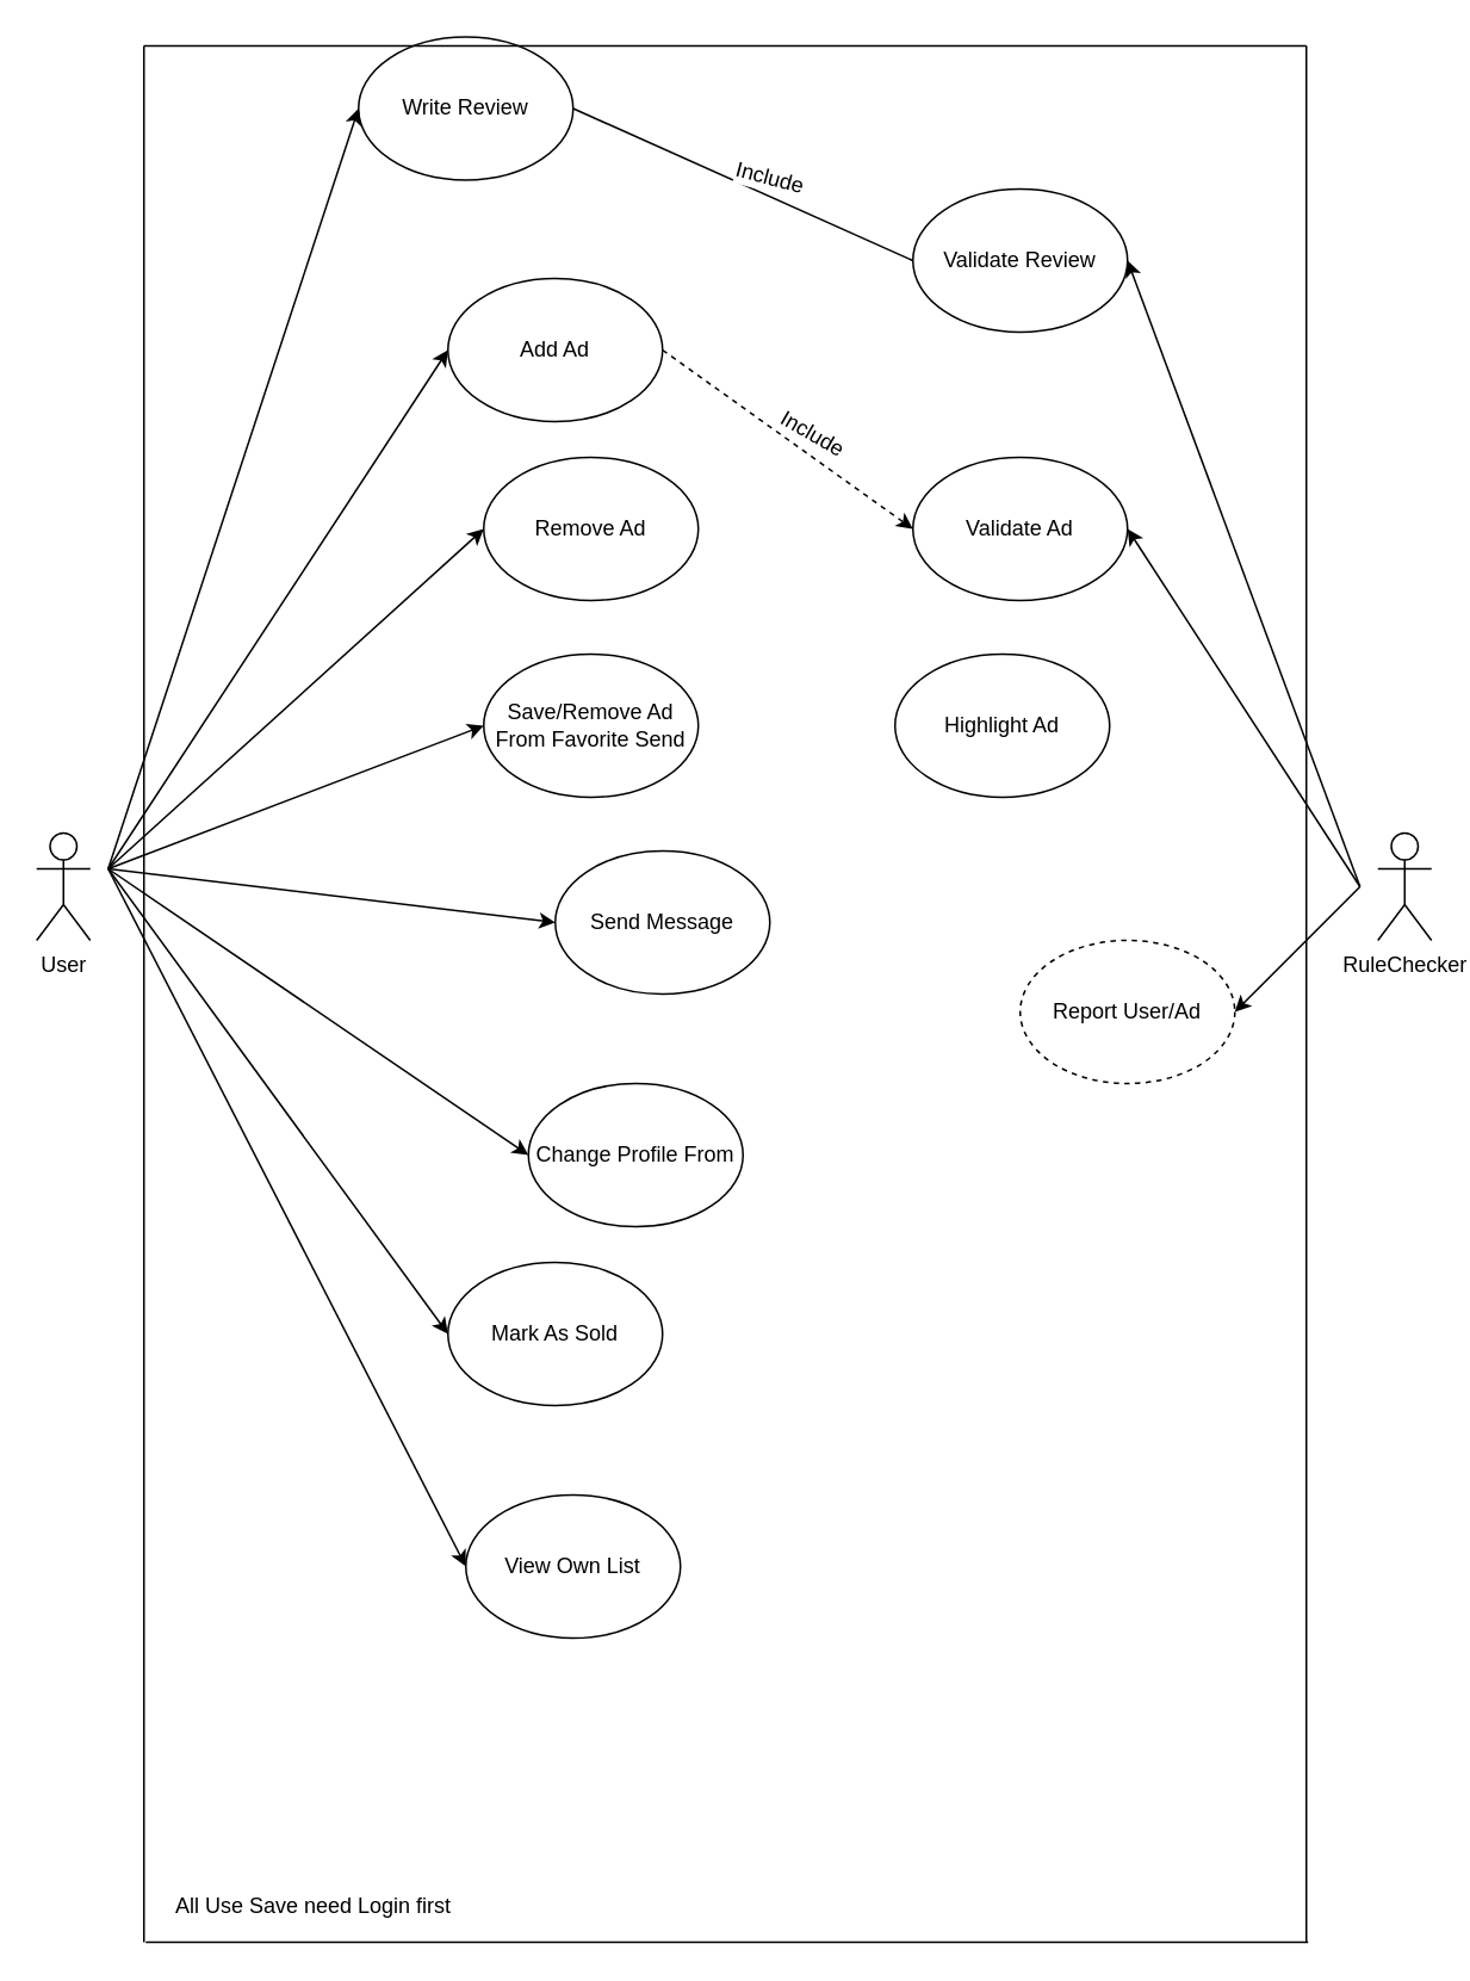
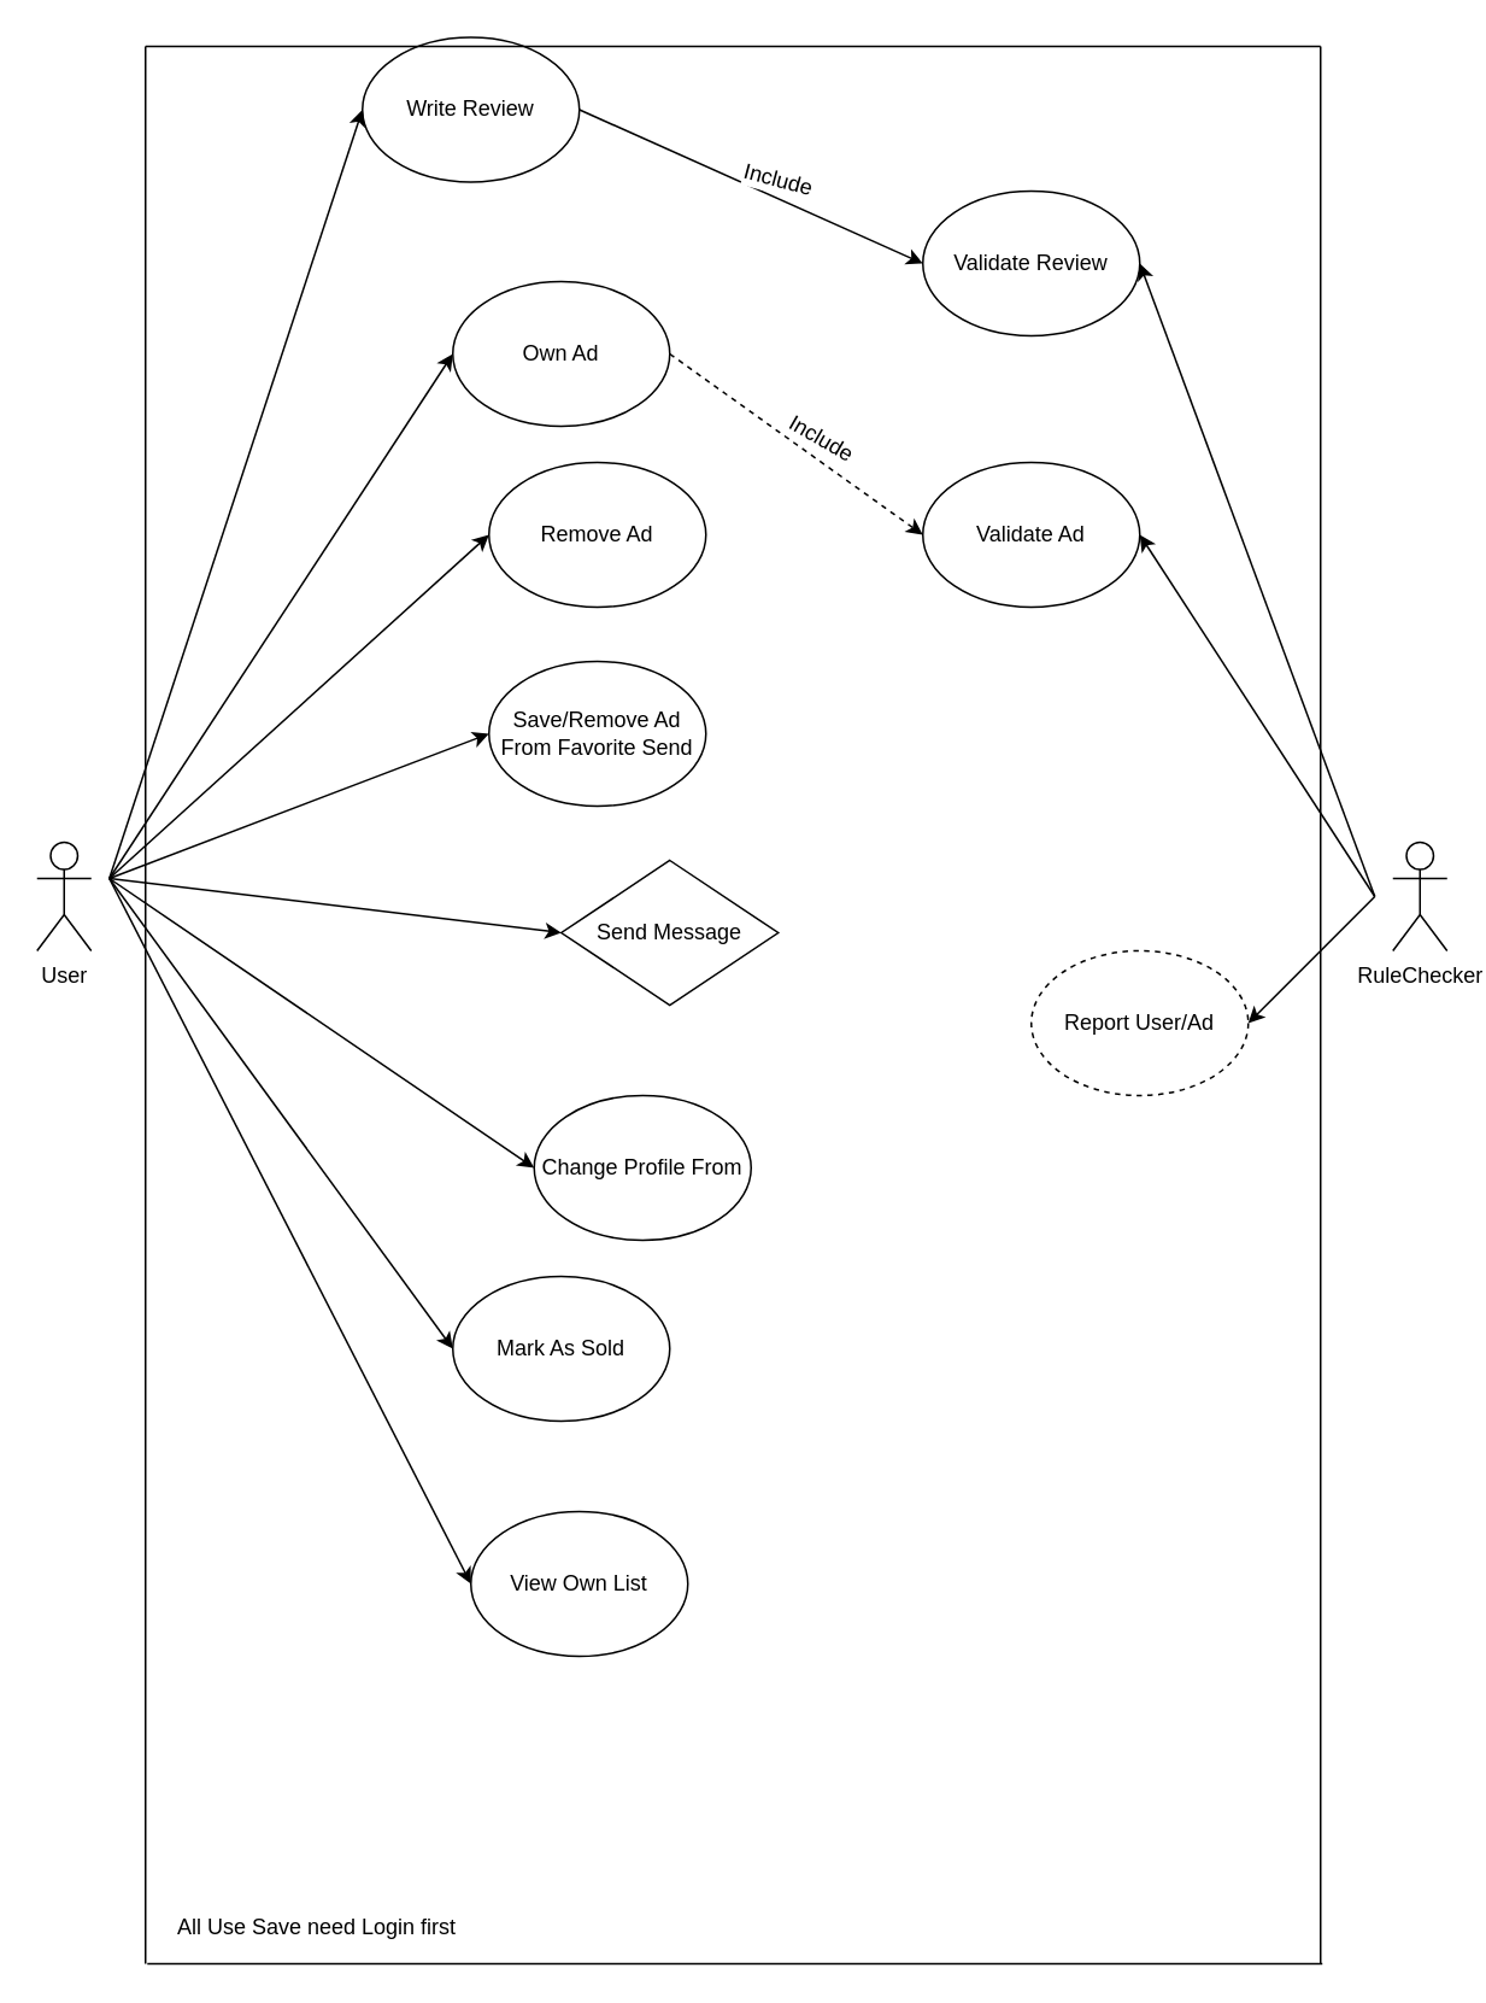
  <mxCell id="0" />
  <mxCell id="1" parent="0" />
  <mxCell id="2" value="RuleChecker" style="shape=umlActor;verticalLabelPosition=bottom;labelBackgroundColor=#ffffff;verticalAlign=top;html=1;outlineConnect=0;" parent="1" vertex="1"><mxGeometry x="770" y="465" width="30" height="60" as="geometry" /></mxCell>
  <mxCell id="3" value="" style="endArrow=classic;html=1;entryX=0;entryY=0.5;entryDx=0;entryDy=0;" parent="1" target="20" edge="1"><mxGeometry width="50" height="50" relative="1" as="geometry"><mxPoint x="60" y="485" as="sourcePoint" /><mxPoint x="350" y="155" as="targetPoint" /></mxGeometry></mxCell>
  <mxCell id="4" value="" style="endArrow=classic;html=1;entryX=0;entryY=0.5;entryDx=0;entryDy=0;" parent="1" target="11" edge="1"><mxGeometry width="50" height="50" relative="1" as="geometry"><mxPoint x="60" y="485" as="sourcePoint" /><mxPoint x="80" y="295" as="targetPoint" /></mxGeometry></mxCell>
  <mxCell id="5" value="" style="endArrow=classic;html=1;entryX=0;entryY=0.5;entryDx=0;entryDy=0;" parent="1" target="12" edge="1"><mxGeometry width="50" height="50" relative="1" as="geometry"><mxPoint x="60" y="485" as="sourcePoint" /><mxPoint x="90" y="365" as="targetPoint" /></mxGeometry></mxCell>
  <mxCell id="6" value="" style="endArrow=classic;html=1;entryX=0;entryY=0.5;entryDx=0;entryDy=0;" parent="1" target="13" edge="1"><mxGeometry width="50" height="50" relative="1" as="geometry"><mxPoint x="60" y="485" as="sourcePoint" /><mxPoint x="100" y="575" as="targetPoint" /></mxGeometry></mxCell>
  <mxCell id="7" value="" style="endArrow=classic;html=1;entryX=0;entryY=0.5;entryDx=0;entryDy=0;" parent="1" target="15" edge="1"><mxGeometry width="50" height="50" relative="1" as="geometry"><mxPoint x="60" y="485" as="sourcePoint" /><mxPoint x="90" y="655" as="targetPoint" /></mxGeometry></mxCell>
  <mxCell id="8" value="Remove Ad" style="ellipse;whiteSpace=wrap;html=1;" parent="1" vertex="1"><mxGeometry x="270" y="255" width="120" height="80" as="geometry" /></mxCell>
  <mxCell id="9" value="Validate Ad" style="ellipse;whiteSpace=wrap;html=1;" parent="1" vertex="1"><mxGeometry x="510" y="255" width="120" height="80" as="geometry" /></mxCell>
  <mxCell id="10" value="Write Review" style="ellipse;whiteSpace=wrap;html=1;" parent="1" vertex="1"><mxGeometry x="200" y="20" width="120" height="80" as="geometry" /></mxCell>
  <mxCell id="11" value="Mark As Sold" style="ellipse;whiteSpace=wrap;html=1;" parent="1" vertex="1"><mxGeometry x="250" y="705" width="120" height="80" as="geometry" /></mxCell>
- <mxCell id="12" value="Send Message" style="ellipse;whiteSpace=wrap;html=1;" parent="1" vertex="1"><mxGeometry x="310" y="475" width="120" height="80" as="geometry" /></mxCell>
+ <mxCell id="12" value="Send Message" style="rhombus;whiteSpace=wrap;html=1;" parent="1" vertex="1"><mxGeometry x="310" y="475" width="120" height="80" as="geometry" /></mxCell>
  <mxCell id="13" value="Save/Remove Ad From Favorite Send" style="ellipse;whiteSpace=wrap;html=1;" parent="1" vertex="1"><mxGeometry x="270" y="365" width="120" height="80" as="geometry" /></mxCell>
  <mxCell id="14" value="View Own List" style="ellipse;whiteSpace=wrap;html=1;" parent="1" vertex="1"><mxGeometry x="260" y="835" width="120" height="80" as="geometry" /></mxCell>
  <mxCell id="15" value="Change Profile From" style="ellipse;whiteSpace=wrap;html=1;" parent="1" vertex="1"><mxGeometry x="295" y="605" width="120" height="80" as="geometry" /></mxCell>
- <mxCell id="16" value="Highlight Ad" style="ellipse;whiteSpace=wrap;html=1;" parent="1" vertex="1"><mxGeometry x="500" y="365" width="120" height="80" as="geometry" /></mxCell>
  <mxCell id="17" value="Validate Review" style="ellipse;whiteSpace=wrap;html=1;" parent="1" vertex="1"><mxGeometry x="510" y="105" width="120" height="80" as="geometry" /></mxCell>
  <mxCell id="18" value="Report User/Ad" style="ellipse;whiteSpace=wrap;html=1;dashed=1;" parent="1" vertex="1"><mxGeometry x="570" y="525" width="120" height="80" as="geometry" /></mxCell>
  <mxCell id="19" value="" style="endArrow=classic;html=1;entryX=0;entryY=0.5;entryDx=0;entryDy=0;" parent="1" target="10" edge="1"><mxGeometry width="50" height="50" relative="1" as="geometry"><mxPoint x="60" y="485" as="sourcePoint" /><mxPoint x="150" y="414.33" as="targetPoint" /></mxGeometry></mxCell>
- <mxCell id="20" value="Add Ad" style="ellipse;whiteSpace=wrap;html=1;" parent="1" vertex="1"><mxGeometry x="250" y="155" width="120" height="80" as="geometry" /></mxCell>
+ <mxCell id="20" value="Own Ad" style="ellipse;whiteSpace=wrap;html=1;" parent="1" vertex="1"><mxGeometry x="250" y="155" width="120" height="80" as="geometry" /></mxCell>
  <mxCell id="21" value="" style="endArrow=classic;html=1;entryX=0;entryY=0.5;entryDx=0;entryDy=0;" parent="1" target="14" edge="1"><mxGeometry width="50" height="50" relative="1" as="geometry"><mxPoint x="60" y="485" as="sourcePoint" /><mxPoint x="100" y="625" as="targetPoint" /></mxGeometry></mxCell>
  <mxCell id="22" value="User" style="shape=umlActor;verticalLabelPosition=bottom;labelBackgroundColor=#ffffff;verticalAlign=top;html=1;outlineConnect=0;" parent="1" vertex="1"><mxGeometry x="20" y="465" width="30" height="60" as="geometry" /></mxCell>
  <mxCell id="23" value="All Use Save need Login first" style="text;html=1;strokeColor=none;fillColor=none;align=center;verticalAlign=middle;whiteSpace=wrap;rounded=0;" parent="1" vertex="1"><mxGeometry x="70" y="1055" width="210" height="20" as="geometry" /></mxCell>
  <mxCell id="24" value="" style="endArrow=classic;html=1;entryX=0;entryY=0.5;entryDx=0;entryDy=0;" parent="1" target="8" edge="1"><mxGeometry width="50" height="50" relative="1" as="geometry"><mxPoint x="60" y="485" as="sourcePoint" /><mxPoint x="210" y="375" as="targetPoint" /></mxGeometry></mxCell>
- <mxCell id="25" value="" style="endArrow=none;html=1;exitX=1;exitY=0.5;exitDx=0;exitDy=0;entryX=0;entryY=0.5;entryDx=0;entryDy=0;" parent="1" source="10" target="17" edge="1"><mxGeometry width="50" height="50" relative="1" as="geometry"><mxPoint x="400" y="175" as="sourcePoint" /><mxPoint x="450" y="125" as="targetPoint" /></mxGeometry></mxCell>
+ <mxCell id="25" value="" style="endArrow=classic;html=1;exitX=1;exitY=0.5;exitDx=0;exitDy=0;entryX=0;entryY=0.5;entryDx=0;entryDy=0;" parent="1" source="10" target="17" edge="1"><mxGeometry width="50" height="50" relative="1" as="geometry"><mxPoint x="400" y="175" as="sourcePoint" /><mxPoint x="450" y="125" as="targetPoint" /></mxGeometry></mxCell>
  <mxCell id="26" value="Include" style="text;html=1;align=center;verticalAlign=middle;resizable=0;points=[];;labelBackgroundColor=#ffffff;rotation=15;" parent="25" vertex="1" connectable="0"><mxGeometry x="0.165" y="1" relative="1" as="geometry"><mxPoint x="-1.11" y="-10.37" as="offset" /></mxGeometry></mxCell>
  <mxCell id="27" value="" style="endArrow=classic;html=1;exitX=1;exitY=0.5;exitDx=0;exitDy=0;entryX=0;entryY=0.5;entryDx=0;entryDy=0;dashed=1;" parent="1" source="20" target="9" edge="1"><mxGeometry width="50" height="50" relative="1" as="geometry"><mxPoint x="390" y="265" as="sourcePoint" /><mxPoint x="440" y="215" as="targetPoint" /></mxGeometry></mxCell>
  <mxCell id="28" value="Include" style="text;html=1;align=center;verticalAlign=middle;resizable=0;points=[];;labelBackgroundColor=#ffffff;rotation=30;" parent="27" vertex="1" connectable="0"><mxGeometry x="0.16" y="4" relative="1" as="geometry"><mxPoint y="-8.87" as="offset" /></mxGeometry></mxCell>
  <mxCell id="29" value="" style="endArrow=classic;html=1;entryX=1;entryY=0.5;entryDx=0;entryDy=0;" parent="1" target="9" edge="1"><mxGeometry width="50" height="50" relative="1" as="geometry"><mxPoint x="760" y="495" as="sourcePoint" /><mxPoint x="740" y="315" as="targetPoint" /></mxGeometry></mxCell>
  <mxCell id="30" value="" style="endArrow=classic;html=1;entryX=1;entryY=0.5;entryDx=0;entryDy=0;" parent="1" target="18" edge="1"><mxGeometry width="50" height="50" relative="1" as="geometry"><mxPoint x="760" y="495" as="sourcePoint" /><mxPoint x="780" y="415" as="targetPoint" /></mxGeometry></mxCell>
  <mxCell id="31" value="" style="endArrow=classic;html=1;entryX=1;entryY=0.5;entryDx=0;entryDy=0;" parent="1" target="17" edge="1"><mxGeometry width="50" height="50" relative="1" as="geometry"><mxPoint x="760" y="495" as="sourcePoint" /><mxPoint x="720" y="405" as="targetPoint" /></mxGeometry></mxCell>
  <mxCell id="32" value="" style="endArrow=none;html=1;" parent="1" edge="1"><mxGeometry width="50" height="50" relative="1" as="geometry"><mxPoint x="80" y="1085" as="sourcePoint" /><mxPoint x="80" y="25" as="targetPoint" /></mxGeometry></mxCell>
  <mxCell id="33" value="" style="endArrow=none;html=1;" parent="1" edge="1"><mxGeometry width="50" height="50" relative="1" as="geometry"><mxPoint x="730" y="1085" as="sourcePoint" /><mxPoint x="730" y="25" as="targetPoint" /></mxGeometry></mxCell>
  <mxCell id="34" value="" style="endArrow=none;html=1;" parent="1" edge="1"><mxGeometry width="50" height="50" relative="1" as="geometry"><mxPoint x="80" y="25" as="sourcePoint" /><mxPoint x="730" y="25" as="targetPoint" /></mxGeometry></mxCell>
  <mxCell id="35" value="" style="endArrow=none;html=1;" parent="1" edge="1"><mxGeometry width="50" height="50" relative="1" as="geometry"><mxPoint x="81" y="1085" as="sourcePoint" /><mxPoint x="731" y="1085" as="targetPoint" /></mxGeometry></mxCell>
